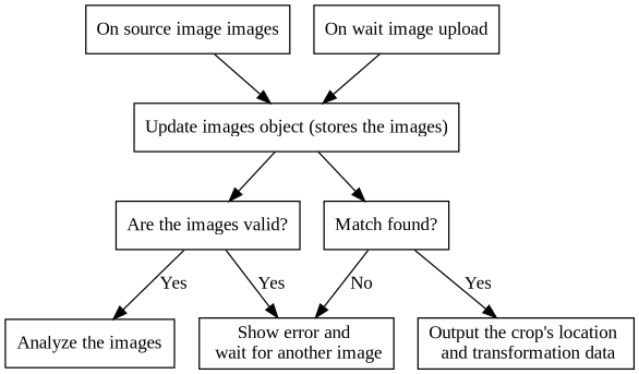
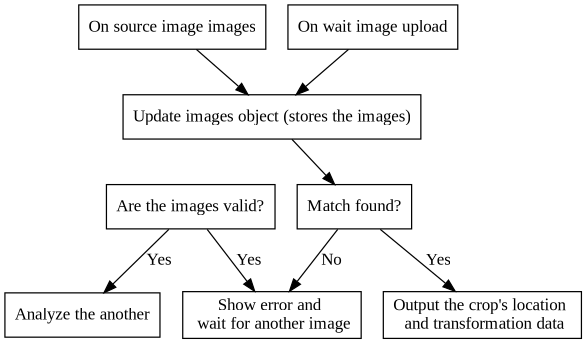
  digraph {
    fontname="Liberation Serif"
    node [fontname="Liberation Serif" shape=box]
    edge [fontname="Liberation Serif"]
    n1 [label="On source image images"]
    "Update images object (stores the images)"
    "Are the images valid?"
    "Match found?"
    "Show error and \n wait for another image"
-   "Analyze the images"
+   "Analyze the images" [label="Analyze the another"]
    n7 [label="On wait image upload"]
    "Output the crop's location \n and transformation data"
    n1 -> "Update images object (stores the images)"
-   "Update images object (stores the images)" -> "Are the images valid?"
    "Update images object (stores the images)" -> "Match found?"
    "Are the images valid?" -> "Show error and \n wait for another image" [label=Yes]
    "Are the images valid?" -> "Analyze the images" [label=Yes]
    "Match found?" -> "Show error and \n wait for another image" [label=No]
    "Match found?" -> "Output the crop's location \n and transformation data" [label=Yes]
    n7 -> "Update images object (stores the images)"
  }
